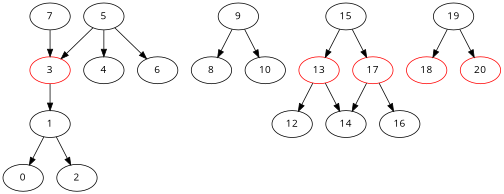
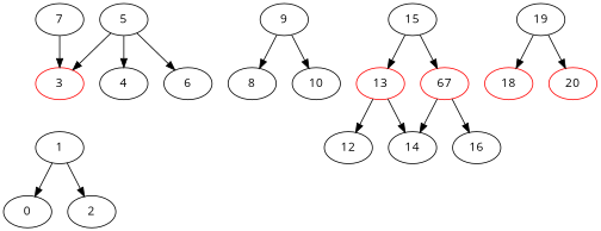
  digraph {
    fontname="Open Sans"
    node [color=black fontname="Open Sans"]
    edge [fontname="Open Sans"]
    3 [color=red]
    7
    1
    0
    2
    5
    4
    6
    9
    8
    10
    13 [color=red]
    15
-   17 [color=red]
+   17 [color=red label=67]
    12
    14
    16
    18 [color=red]
    19
    20 [color=red]
-   3 -> 1
    7 -> 3
    1 -> 0
    1 -> 2
    5 -> 3
    5 -> 4
    5 -> 6
    9 -> 8
    9 -> 10
    13 -> 12
    13 -> 14
    15 -> 13
    15 -> 17
    17 -> 14
    17 -> 16
    19 -> 18
    19 -> 20
  }
